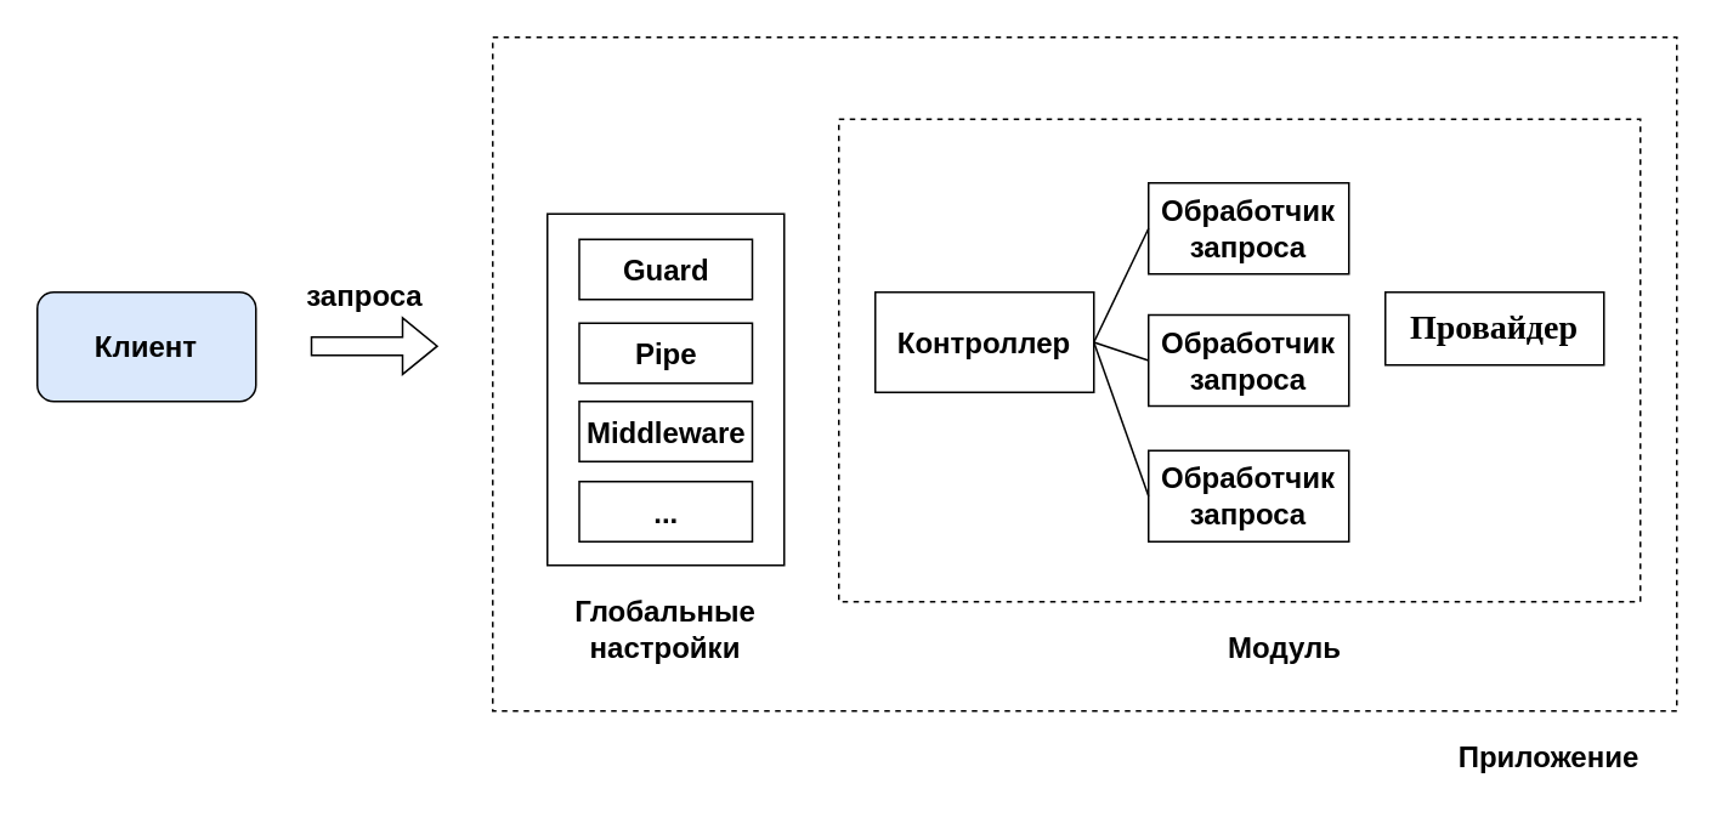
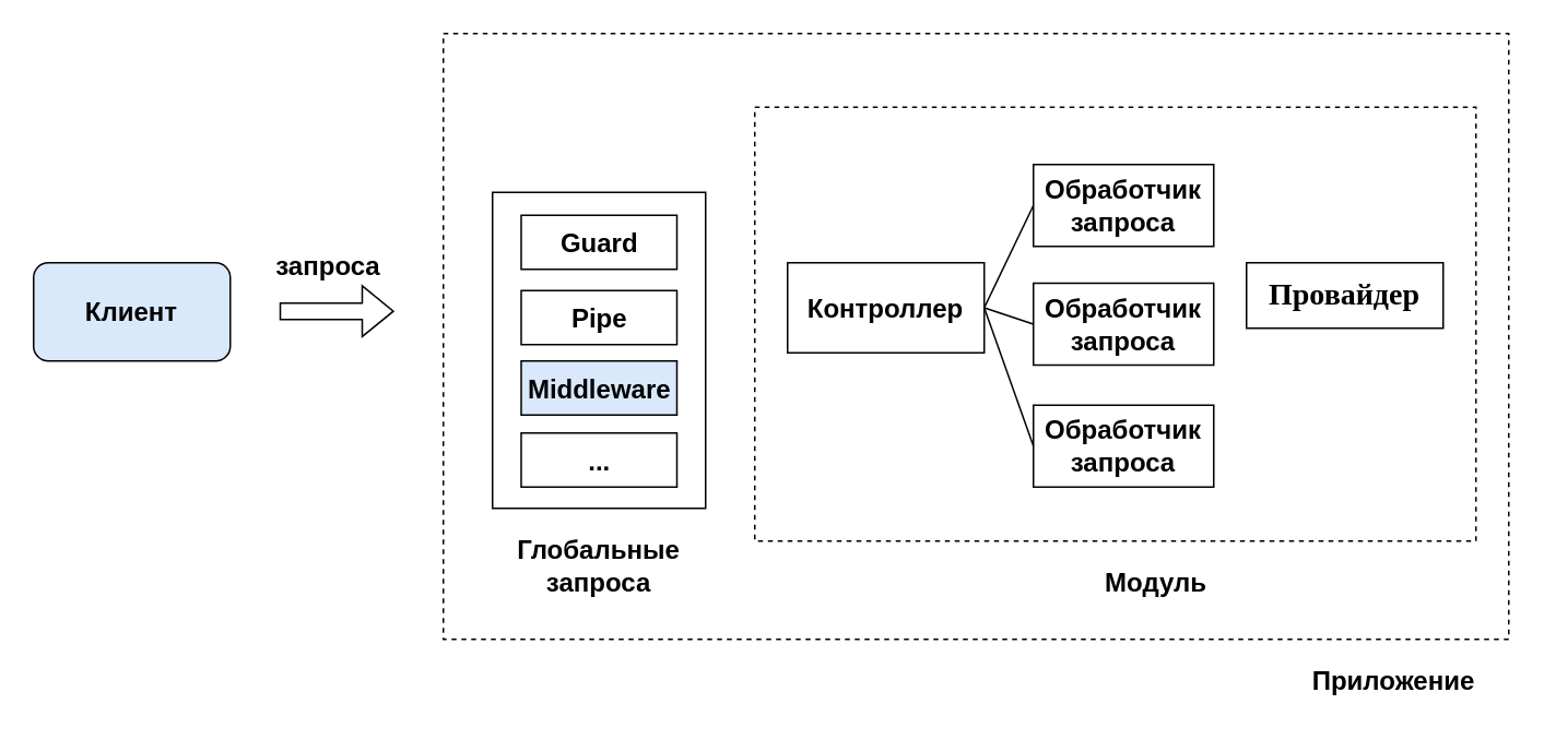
  <mxCell id="0" />
  <mxCell id="1" parent="0" />
  <mxCell id="2" value="&lt;font style=&quot;font-size: 16px;&quot;&gt;&lt;b&gt;Клиент&lt;/b&gt;&lt;/font&gt;" style="rounded=1;whiteSpace=wrap;html=1;fillColor=#dae8fc;" vertex="1" parent="1"><mxGeometry x="20" y="160" width="120" height="60" as="geometry" /></mxCell>
  <mxCell id="3" value="" style="rounded=0;whiteSpace=wrap;html=1;dashed=1;fillColor=none;" vertex="1" parent="1"><mxGeometry x="270" y="20" width="650" height="370" as="geometry" /></mxCell>
  <mxCell id="4" value="" style="rounded=0;whiteSpace=wrap;html=1;fillColor=none;" vertex="1" parent="1"><mxGeometry x="300" y="117" width="130" height="193" as="geometry" /></mxCell>
- <mxCell id="5" value="Глобальные настройки" style="text;html=1;align=center;verticalAlign=middle;whiteSpace=wrap;rounded=0;fontSize=16;fontStyle=1" vertex="1" parent="1"><mxGeometry x="315" y="330" width="100" height="30" as="geometry" /></mxCell>
+ <mxCell id="5" value="Глобальные запроса" style="text;html=1;align=center;verticalAlign=middle;whiteSpace=wrap;rounded=0;fontSize=16;fontStyle=1" vertex="1" parent="1"><mxGeometry x="315" y="330" width="100" height="30" as="geometry" /></mxCell>
  <mxCell id="6" value="" style="shape=flexArrow;endArrow=classic;html=1;rounded=0;" edge="1" parent="1"><mxGeometry width="50" height="50" relative="1" as="geometry"><mxPoint x="170" y="189.6" as="sourcePoint" /><mxPoint x="240" y="189.6" as="targetPoint" /></mxGeometry></mxCell>
  <mxCell id="7" value="запроса" style="text;html=1;align=center;verticalAlign=middle;whiteSpace=wrap;rounded=0;fontSize=16;fontStyle=1" vertex="1" parent="1"><mxGeometry x="150" y="147" width="100" height="30" as="geometry" /></mxCell>
  <mxCell id="8" value="Guard" style="rounded=0;whiteSpace=wrap;html=1;fontSize=16;fontStyle=1" vertex="1" parent="1"><mxGeometry x="317.5" y="131" width="95" height="33" as="geometry" /></mxCell>
  <mxCell id="9" value="Pipe" style="rounded=0;whiteSpace=wrap;html=1;fontSize=16;fontStyle=1" vertex="1" parent="1"><mxGeometry x="317.5" y="177" width="95" height="33" as="geometry" /></mxCell>
- <mxCell id="10" value="Middleware" style="rounded=0;whiteSpace=wrap;html=1;fontSize=16;fontStyle=1" vertex="1" parent="1"><mxGeometry x="317.5" y="220" width="95" height="33" as="geometry" /></mxCell>
+ <mxCell id="10" value="Middleware" style="rounded=0;whiteSpace=wrap;html=1;fontSize=16;fontStyle=1;fillColor=#dae8fc;" vertex="1" parent="1"><mxGeometry x="317.5" y="220" width="95" height="33" as="geometry" /></mxCell>
  <mxCell id="11" value="..." style="rounded=0;whiteSpace=wrap;html=1;fontSize=16;fontStyle=1" vertex="1" parent="1"><mxGeometry x="317.5" y="264" width="95" height="33" as="geometry" /></mxCell>
  <mxCell id="12" value="" style="rounded=0;whiteSpace=wrap;html=1;fillColor=none;dashed=1;" vertex="1" parent="1"><mxGeometry x="460" y="65" width="440" height="265" as="geometry" /></mxCell>
  <mxCell id="13" value="Модуль" style="text;html=1;align=center;verticalAlign=middle;whiteSpace=wrap;rounded=0;fontSize=16;fontStyle=1" vertex="1" parent="1"><mxGeometry x="655" y="340" width="100" height="30" as="geometry" /></mxCell>
  <mxCell id="14" value="Контроллер" style="rounded=0;whiteSpace=wrap;html=1;fontSize=16;fontStyle=1" vertex="1" parent="1"><mxGeometry x="480" y="160" width="120" height="55" as="geometry" /></mxCell>
  <mxCell id="15" value="Обработчик запроса" style="rounded=0;whiteSpace=wrap;html=1;fontSize=16;fontStyle=1" vertex="1" parent="1"><mxGeometry x="630" y="100" width="110" height="50" as="geometry" /></mxCell>
  <mxCell id="16" value="Обработчик запроса" style="rounded=0;whiteSpace=wrap;html=1;fontSize=16;fontStyle=1" vertex="1" parent="1"><mxGeometry x="630" y="172.5" width="110" height="50" as="geometry" /></mxCell>
  <mxCell id="17" value="Обработчик запроса" style="rounded=0;whiteSpace=wrap;html=1;fontSize=16;fontStyle=1" vertex="1" parent="1"><mxGeometry x="630" y="247" width="110" height="50" as="geometry" /></mxCell>
  <mxCell id="18" value="&lt;span style=&quot;font-size:14.0pt;mso-bidi-font-size:&lt;br/&gt;11.0pt;line-height:107%;font-family:&amp;quot;Times New Roman&amp;quot;,serif;mso-fareast-font-family:&lt;br/&gt;Calibri;mso-fareast-theme-font:minor-latin;mso-ansi-language:RU;mso-fareast-language:&lt;br/&gt;EN-US;mso-bidi-language:AR-SA&quot; lang=&quot;RU&quot;&gt;Провайдер&lt;/span&gt;" style="rounded=0;whiteSpace=wrap;html=1;fontSize=16;fontStyle=1" vertex="1" parent="1"><mxGeometry x="760" y="160" width="120" height="40" as="geometry" /></mxCell>
  <mxCell id="19" value="" style="endArrow=none;html=1;rounded=0;exitX=1;exitY=0.5;exitDx=0;exitDy=0;entryX=0;entryY=0.5;entryDx=0;entryDy=0;" edge="1" parent="1" source="14" target="15"><mxGeometry width="50" height="50" relative="1" as="geometry"><mxPoint x="540" y="140" as="sourcePoint" /><mxPoint x="590" y="90" as="targetPoint" /></mxGeometry></mxCell>
  <mxCell id="20" value="" style="endArrow=none;html=1;rounded=0;exitX=1;exitY=0.5;exitDx=0;exitDy=0;entryX=0;entryY=0.5;entryDx=0;entryDy=0;" edge="1" parent="1" source="14" target="16"><mxGeometry width="50" height="50" relative="1" as="geometry"><mxPoint x="530" y="290" as="sourcePoint" /><mxPoint x="580" y="240" as="targetPoint" /></mxGeometry></mxCell>
  <mxCell id="21" value="" style="endArrow=none;html=1;rounded=0;exitX=1;exitY=0.5;exitDx=0;exitDy=0;entryX=0;entryY=0.5;entryDx=0;entryDy=0;" edge="1" parent="1" source="14" target="17"><mxGeometry width="50" height="50" relative="1" as="geometry"><mxPoint x="540" y="290" as="sourcePoint" /><mxPoint x="590" y="240" as="targetPoint" /></mxGeometry></mxCell>
  <mxCell id="22" value="Приложение" style="text;html=1;align=center;verticalAlign=middle;whiteSpace=wrap;rounded=0;fontSize=16;fontStyle=1" vertex="1" parent="1"><mxGeometry x="800" y="400" width="100" height="30" as="geometry" /></mxCell>
